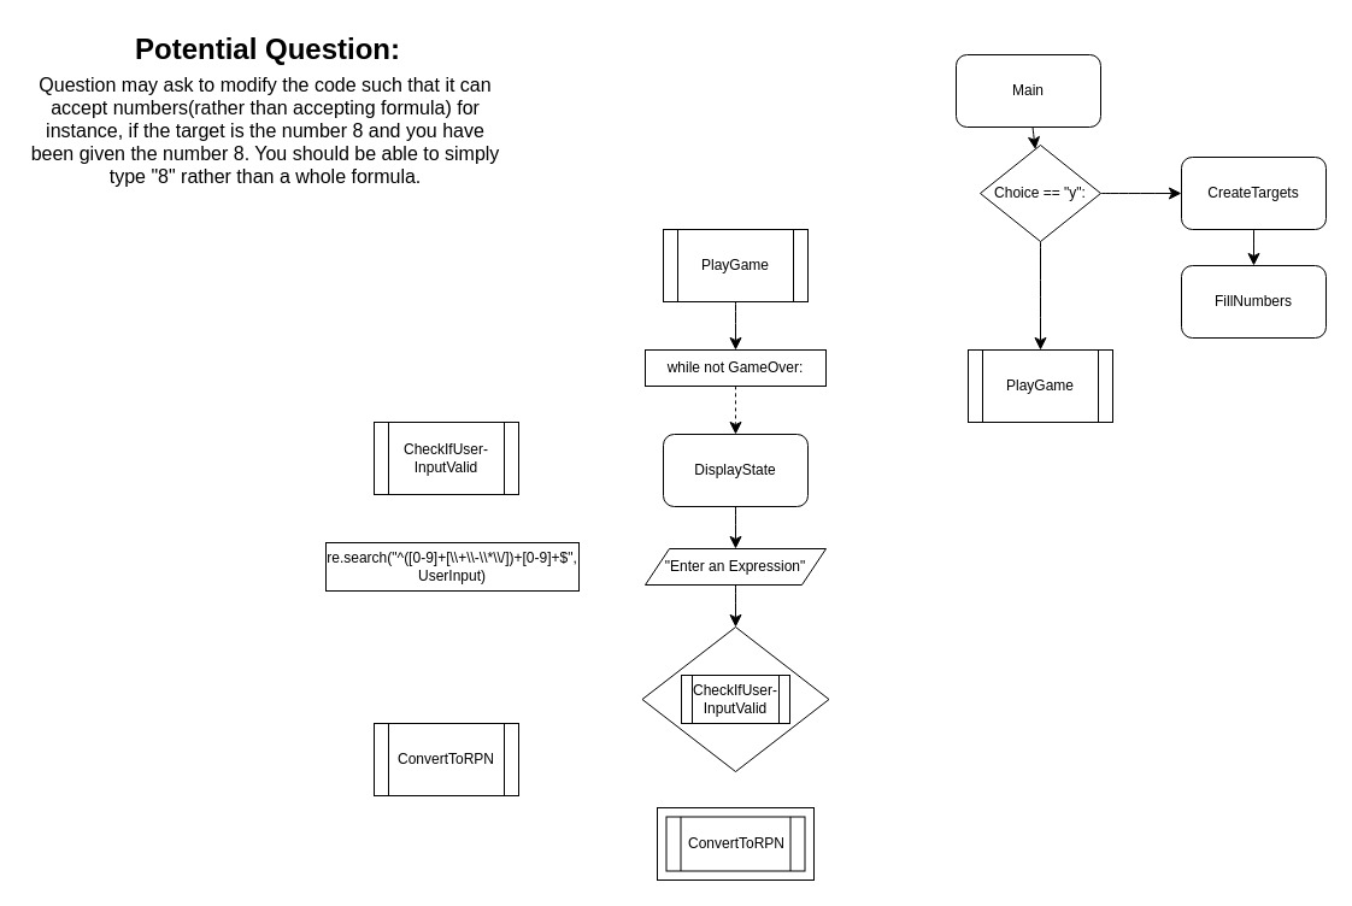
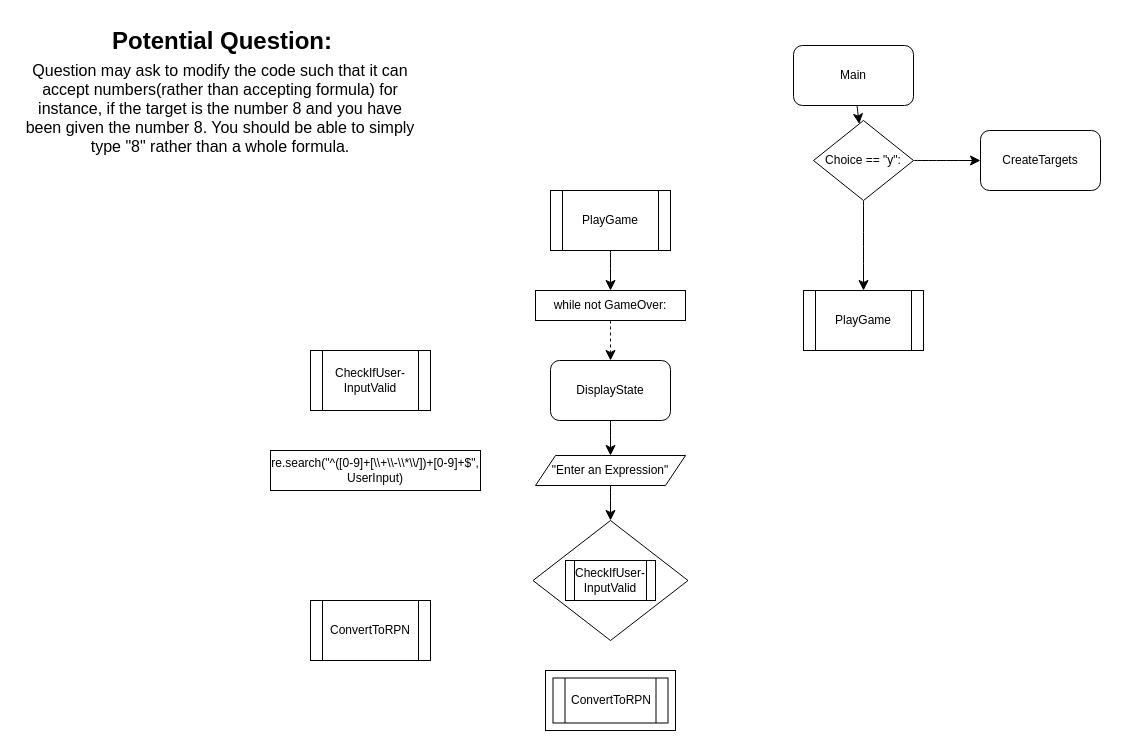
  <mxCell id="0" />
  <mxCell id="1" parent="0" />
  <mxCell id="2" value="" style="rhombus;whiteSpace=wrap;html=1;" vertex="1" parent="1"><mxGeometry x="532.5" y="520" width="155" height="120" as="geometry" /></mxCell>
  <mxCell id="3" value="" style="edgeStyle=none;curved=1;rounded=0;orthogonalLoop=1;jettySize=auto;html=1;fontSize=12;startSize=8;endSize=8;" edge="1" parent="1" source="4" target="10"><mxGeometry relative="1" as="geometry" /></mxCell>
  <mxCell id="4" value="Main" style="rounded=1;whiteSpace=wrap;html=1;" vertex="1" parent="1"><mxGeometry x="793" y="45" width="120" height="60" as="geometry" /></mxCell>
- <mxCell id="5" style="edgeStyle=none;curved=1;rounded=0;orthogonalLoop=1;jettySize=auto;html=1;exitX=0.5;exitY=1;exitDx=0;exitDy=0;entryX=0.5;entryY=0;entryDx=0;entryDy=0;fontSize=12;startSize=8;endSize=8;" edge="1" parent="1" source="6" target="7"><mxGeometry relative="1" as="geometry" /></mxCell>
  <mxCell id="6" value="CreateTargets" style="rounded=1;whiteSpace=wrap;html=1;" vertex="1" parent="1"><mxGeometry x="980" y="130" width="120" height="60" as="geometry" /></mxCell>
- <mxCell id="7" value="FillNumbers" style="rounded=1;whiteSpace=wrap;html=1;" vertex="1" parent="1"><mxGeometry x="980" y="220" width="120" height="60" as="geometry" /></mxCell>
  <mxCell id="8" style="edgeStyle=none;curved=1;rounded=0;orthogonalLoop=1;jettySize=auto;html=1;entryX=0;entryY=0.5;entryDx=0;entryDy=0;fontSize=12;startSize=8;endSize=8;" edge="1" parent="1" source="10" target="6"><mxGeometry relative="1" as="geometry" /></mxCell>
  <mxCell id="9" value="" style="edgeStyle=none;curved=1;rounded=0;orthogonalLoop=1;jettySize=auto;html=1;fontSize=12;startSize=8;endSize=8;" edge="1" parent="1" source="10" target="15"><mxGeometry relative="1" as="geometry" /></mxCell>
  <mxCell id="10" value="Choice == &quot;y&quot;:" style="rhombus;whiteSpace=wrap;html=1;" vertex="1" parent="1"><mxGeometry x="813" y="120" width="100" height="80" as="geometry" /></mxCell>
  <mxCell id="11" style="edgeStyle=none;curved=1;rounded=0;orthogonalLoop=1;jettySize=auto;html=1;exitX=0.5;exitY=1;exitDx=0;exitDy=0;entryX=0.5;entryY=0;entryDx=0;entryDy=0;fontSize=12;startSize=8;endSize=8;" edge="1" parent="1" source="12" target="19"><mxGeometry relative="1" as="geometry" /></mxCell>
  <mxCell id="12" value="DisplayState" style="rounded=1;whiteSpace=wrap;html=1;" vertex="1" parent="1"><mxGeometry x="550" y="360" width="120" height="60" as="geometry" /></mxCell>
  <mxCell id="13" style="edgeStyle=none;curved=1;rounded=0;orthogonalLoop=1;jettySize=auto;html=1;exitX=0.5;exitY=1;exitDx=0;exitDy=0;entryX=0.5;entryY=0;entryDx=0;entryDy=0;fontSize=12;startSize=8;endSize=8;dashed=1;" edge="1" parent="1" source="14" target="12"><mxGeometry relative="1" as="geometry" /></mxCell>
  <mxCell id="14" value="while not GameOver:" style="rounded=0;whiteSpace=wrap;html=1;" vertex="1" parent="1"><mxGeometry x="535" y="290" width="150" height="30" as="geometry" /></mxCell>
  <mxCell id="15" value="PlayGame" style="shape=process;whiteSpace=wrap;html=1;backgroundOutline=1;" vertex="1" parent="1"><mxGeometry x="803" y="290" width="120" height="60" as="geometry" /></mxCell>
  <mxCell id="16" style="edgeStyle=none;curved=1;rounded=0;orthogonalLoop=1;jettySize=auto;html=1;exitX=0.5;exitY=1;exitDx=0;exitDy=0;entryX=0.5;entryY=0;entryDx=0;entryDy=0;fontSize=12;startSize=8;endSize=8;" edge="1" parent="1" source="17" target="14"><mxGeometry relative="1" as="geometry" /></mxCell>
  <mxCell id="17" value="PlayGame" style="shape=process;whiteSpace=wrap;html=1;backgroundOutline=1;" vertex="1" parent="1"><mxGeometry x="550" y="190" width="120" height="60" as="geometry" /></mxCell>
  <mxCell id="18" style="edgeStyle=none;curved=1;rounded=0;orthogonalLoop=1;jettySize=auto;html=1;exitX=0.5;exitY=1;exitDx=0;exitDy=0;entryX=0.5;entryY=0;entryDx=0;entryDy=0;fontSize=12;startSize=8;endSize=8;" edge="1" parent="1" source="19" target="2"><mxGeometry relative="1" as="geometry" /></mxCell>
  <mxCell id="19" value="&quot;Enter an Expression&quot;" style="shape=parallelogram;perimeter=parallelogramPerimeter;whiteSpace=wrap;html=1;fixedSize=1;" vertex="1" parent="1"><mxGeometry x="535" y="455" width="150" height="30" as="geometry" /></mxCell>
  <mxCell id="20" value="CheckIfUser-&lt;div&gt;InputValid&lt;/div&gt;" style="shape=process;whiteSpace=wrap;html=1;backgroundOutline=1;" vertex="1" parent="1"><mxGeometry x="565" y="560" width="90" height="40" as="geometry" /></mxCell>
  <mxCell id="21" value="CheckIfUser-&lt;div&gt;InputValid&lt;/div&gt;" style="shape=process;whiteSpace=wrap;html=1;backgroundOutline=1;" vertex="1" parent="1"><mxGeometry x="310" y="350" width="120" height="60" as="geometry" /></mxCell>
  <mxCell id="22" value="re.search(&quot;^([0-9]+[\\+\\-\\*\\/])+[0-9]+$&quot;, UserInput)" style="rounded=0;whiteSpace=wrap;html=1;" vertex="1" parent="1"><mxGeometry x="270" y="450" width="210" height="40" as="geometry" /></mxCell>
  <mxCell id="23" value="" style="rounded=0;whiteSpace=wrap;html=1;" vertex="1" parent="1"><mxGeometry x="545" y="670" width="130" height="60" as="geometry" /></mxCell>
  <mxCell id="24" value="ConvertToRPN" style="shape=process;whiteSpace=wrap;html=1;backgroundOutline=1;" vertex="1" parent="1"><mxGeometry x="552.5" y="677.5" width="115" height="45" as="geometry" /></mxCell>
  <mxCell id="25" value="ConvertToRPN" style="shape=process;whiteSpace=wrap;html=1;backgroundOutline=1;" vertex="1" parent="1"><mxGeometry x="310" y="600" width="120" height="60" as="geometry" /></mxCell>
  <mxCell id="26" value="Question may ask to modify the code such that it can accept numbers(rather than accepting formula) for instance, if the target is the number 8 and you have been given the number 8. You should be able to simply type &quot;8&quot; rather than a whole formula." style="text;html=1;align=center;verticalAlign=middle;whiteSpace=wrap;rounded=0;fontSize=16;" vertex="1" parent="1"><mxGeometry x="20" y="50" width="400" height="115" as="geometry" /></mxCell>
  <mxCell id="27" value="&lt;h1 style=&quot;margin-top: 0px;&quot;&gt;Potential Question:&lt;/h1&gt;" style="text;html=1;whiteSpace=wrap;overflow=hidden;rounded=0;" vertex="1" parent="1"><mxGeometry x="110" y="20" width="230" height="40" as="geometry" /></mxCell>
